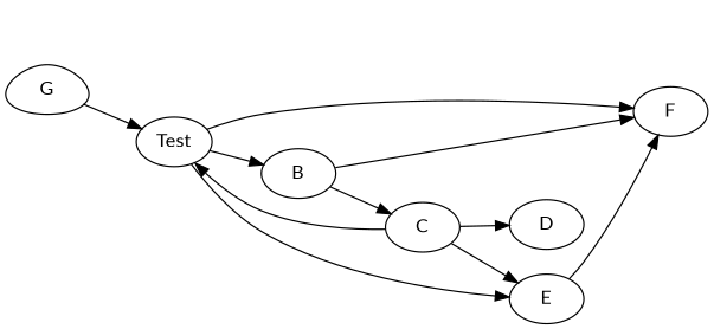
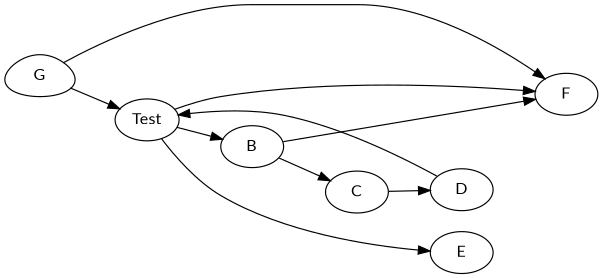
  digraph {
    fontname=Lato
    rankdir=LR
    node [fontname=Lato]
    edge [fontname=Lato]
    n1 [label=Test]
    n2 [label=B]
    n3 [label=F]
    n4 [label=E]
    n5 [label=C]
    n6 [label=D]
    n7 [label=G shape=egg]
    n1 -> n2
    n1 -> n3
    n1 -> n4
    n2 -> n3
    n2 -> n5
-   n4 -> n3
-   n5 -> n4
+   n7 -> n3
    n5 -> n6
-   n5 -> n1
+   n6 -> n1
    n7 -> n1
  }
